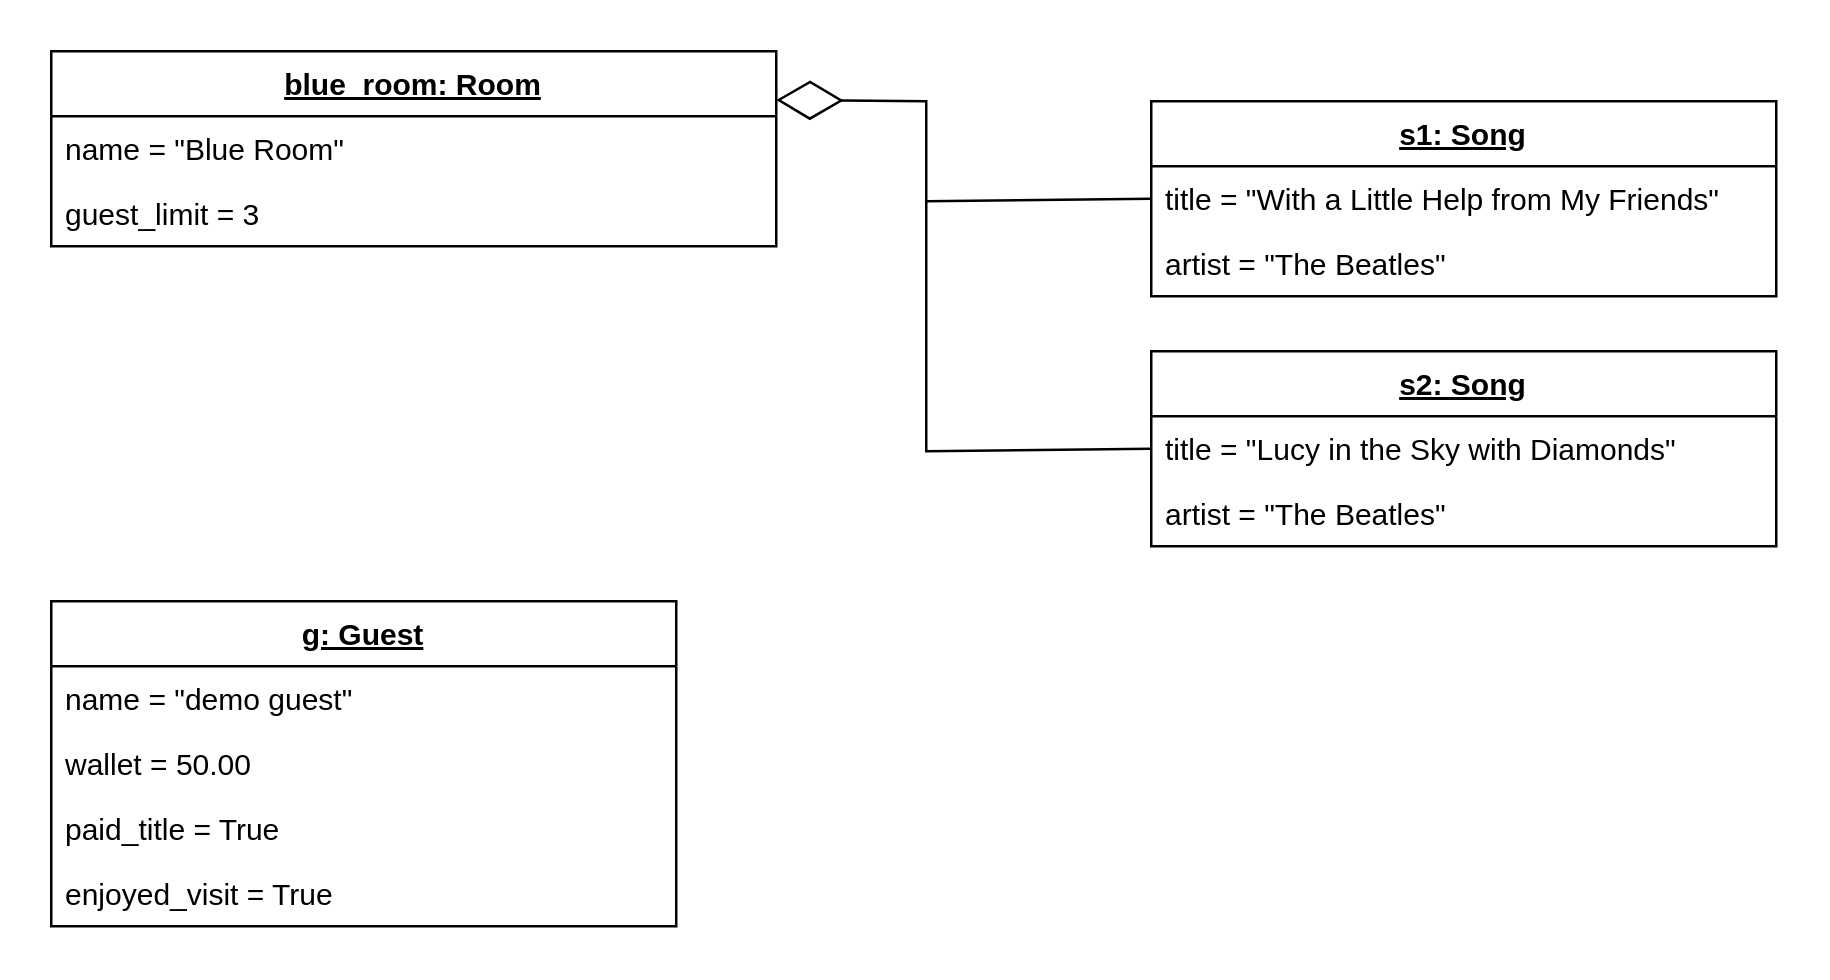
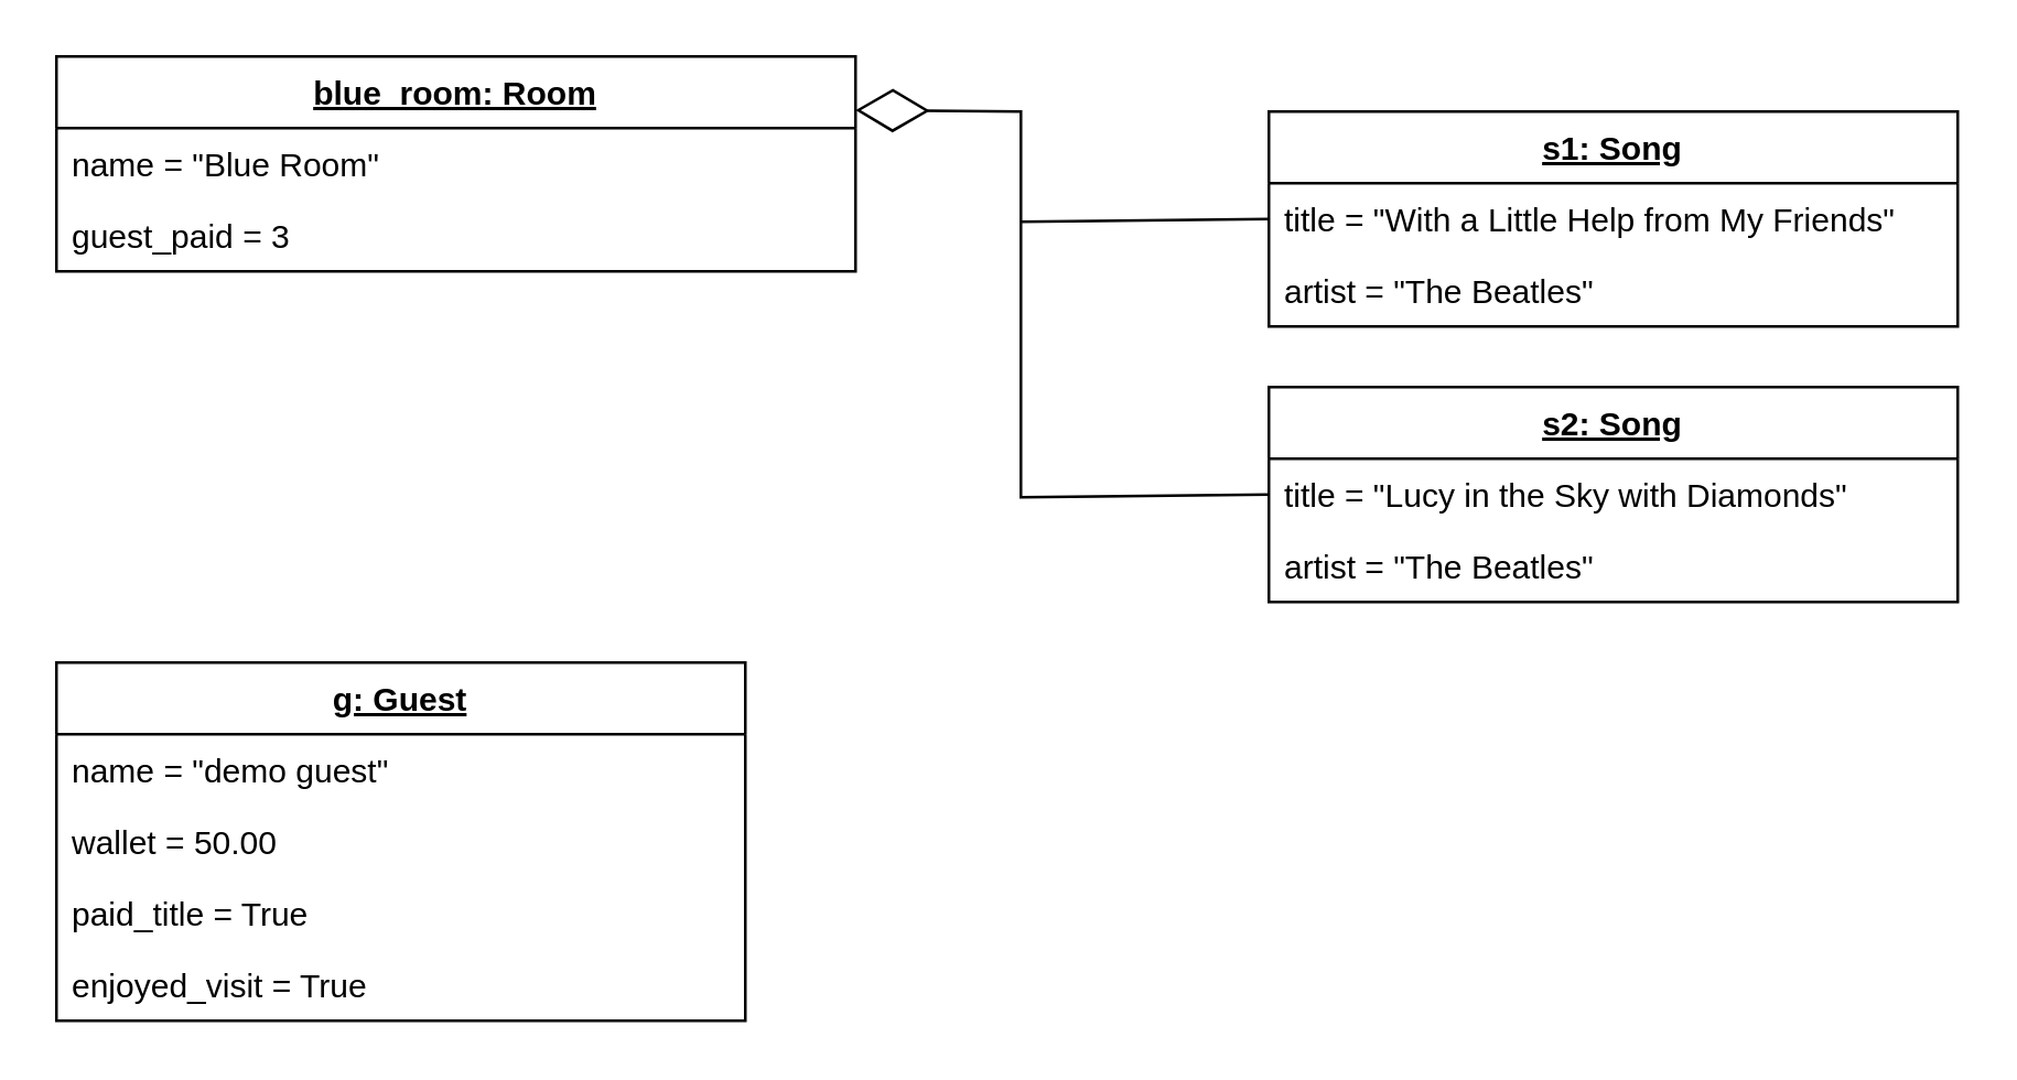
  <mxCell id="0" />
  <mxCell id="1" parent="0" />
  <mxCell id="2" value="blue_room: Room" style="swimlane;fontStyle=5;align=center;verticalAlign=top;childLayout=stackLayout;horizontal=1;startSize=26;horizontalStack=0;resizeParent=1;resizeParentMax=0;resizeLast=0;collapsible=1;marginBottom=0;" parent="1" vertex="1"><mxGeometry x="20" y="20" width="290" height="78" as="geometry" /></mxCell>
  <mxCell id="3" value="name = &quot;Blue Room&quot;" style="text;strokeColor=none;fillColor=none;align=left;verticalAlign=top;spacingLeft=4;spacingRight=4;overflow=hidden;rotatable=0;points=[[0,0.5],[1,0.5]];portConstraint=eastwest;" parent="2" vertex="1"><mxGeometry y="26" width="290" height="26" as="geometry" /></mxCell>
- <mxCell id="4" value="guest_limit = 3" style="text;strokeColor=none;fillColor=none;align=left;verticalAlign=top;spacingLeft=4;spacingRight=4;overflow=hidden;rotatable=0;points=[[0,0.5],[1,0.5]];portConstraint=eastwest;" parent="2" vertex="1"><mxGeometry y="52" width="290" height="26" as="geometry" /></mxCell>
+ <mxCell id="4" value="guest_paid = 3" style="text;strokeColor=none;fillColor=none;align=left;verticalAlign=top;spacingLeft=4;spacingRight=4;overflow=hidden;rotatable=0;points=[[0,0.5],[1,0.5]];portConstraint=eastwest;" parent="2" vertex="1"><mxGeometry y="52" width="290" height="26" as="geometry" /></mxCell>
  <mxCell id="5" value="s1: Song" style="swimlane;fontStyle=5;align=center;verticalAlign=top;childLayout=stackLayout;horizontal=1;startSize=26;horizontalStack=0;resizeParent=1;resizeParentMax=0;resizeLast=0;collapsible=1;marginBottom=0;" parent="1" vertex="1"><mxGeometry x="460" y="40" width="250" height="78" as="geometry" /></mxCell>
  <mxCell id="6" value="title = &quot;With a Little Help from My Friends&quot;" style="text;strokeColor=none;fillColor=none;align=left;verticalAlign=top;spacingLeft=4;spacingRight=4;overflow=hidden;rotatable=0;points=[[0,0.5],[1,0.5]];portConstraint=eastwest;" parent="5" vertex="1"><mxGeometry y="26" width="250" height="26" as="geometry" /></mxCell>
  <mxCell id="7" value="artist = &quot;The Beatles&quot;" style="text;strokeColor=none;fillColor=none;align=left;verticalAlign=top;spacingLeft=4;spacingRight=4;overflow=hidden;rotatable=0;points=[[0,0.5],[1,0.5]];portConstraint=eastwest;" parent="5" vertex="1"><mxGeometry y="52" width="250" height="26" as="geometry" /></mxCell>
  <mxCell id="8" value="g: Guest" style="swimlane;fontStyle=5;align=center;verticalAlign=top;childLayout=stackLayout;horizontal=1;startSize=26;horizontalStack=0;resizeParent=1;resizeParentMax=0;resizeLast=0;collapsible=1;marginBottom=0;" parent="1" vertex="1"><mxGeometry x="20" y="240" width="250" height="130" as="geometry"><mxRectangle x="480" y="240" width="70" height="30" as="alternateBounds" /></mxGeometry></mxCell>
  <mxCell id="9" value="name = &quot;demo guest&quot;" style="text;strokeColor=none;fillColor=none;align=left;verticalAlign=top;spacingLeft=4;spacingRight=4;overflow=hidden;rotatable=0;points=[[0,0.5],[1,0.5]];portConstraint=eastwest;" parent="8" vertex="1"><mxGeometry y="26" width="250" height="26" as="geometry" /></mxCell>
  <mxCell id="10" value="wallet = 50.00" style="text;strokeColor=none;fillColor=none;align=left;verticalAlign=top;spacingLeft=4;spacingRight=4;overflow=hidden;rotatable=0;points=[[0,0.5],[1,0.5]];portConstraint=eastwest;" parent="8" vertex="1"><mxGeometry y="52" width="250" height="26" as="geometry" /></mxCell>
  <mxCell id="11" value="paid_title = True" style="text;strokeColor=none;fillColor=none;align=left;verticalAlign=top;spacingLeft=4;spacingRight=4;overflow=hidden;rotatable=0;points=[[0,0.5],[1,0.5]];portConstraint=eastwest;" parent="8" vertex="1"><mxGeometry y="78" width="250" height="26" as="geometry" /></mxCell>
  <mxCell id="12" value="enjoyed_visit = True" style="text;strokeColor=none;fillColor=none;align=left;verticalAlign=top;spacingLeft=4;spacingRight=4;overflow=hidden;rotatable=0;points=[[0,0.5],[1,0.5]];portConstraint=eastwest;" parent="8" vertex="1"><mxGeometry y="104" width="250" height="26" as="geometry" /></mxCell>
  <mxCell id="13" value="" style="endArrow=diamondThin;endFill=0;endSize=24;html=1;rounded=0;entryX=1;entryY=0.25;entryDx=0;entryDy=0;exitX=0;exitY=0.5;exitDx=0;exitDy=0;" parent="1" source="6" target="2" edge="1"><mxGeometry width="160" relative="1" as="geometry"><mxPoint x="622.5" y="489" as="sourcePoint" /><mxPoint x="310" y="111" as="targetPoint" /><Array as="points"><mxPoint x="370" y="80" /><mxPoint x="370" y="40" /></Array></mxGeometry></mxCell>
  <mxCell id="14" value="s2: Song" style="swimlane;fontStyle=5;align=center;verticalAlign=top;childLayout=stackLayout;horizontal=1;startSize=26;horizontalStack=0;resizeParent=1;resizeParentMax=0;resizeLast=0;collapsible=1;marginBottom=0;" vertex="1" parent="1"><mxGeometry x="460" y="140" width="250" height="78" as="geometry" /></mxCell>
  <mxCell id="15" value="title = &quot;Lucy in the Sky with Diamonds&quot;" style="text;strokeColor=none;fillColor=none;align=left;verticalAlign=top;spacingLeft=4;spacingRight=4;overflow=hidden;rotatable=0;points=[[0,0.5],[1,0.5]];portConstraint=eastwest;" vertex="1" parent="14"><mxGeometry y="26" width="250" height="26" as="geometry" /></mxCell>
  <mxCell id="16" value="artist = &quot;The Beatles&quot;" style="text;strokeColor=none;fillColor=none;align=left;verticalAlign=top;spacingLeft=4;spacingRight=4;overflow=hidden;rotatable=0;points=[[0,0.5],[1,0.5]];portConstraint=eastwest;" vertex="1" parent="14"><mxGeometry y="52" width="250" height="26" as="geometry" /></mxCell>
  <mxCell id="17" value="" style="endArrow=none;html=1;rounded=0;exitX=0;exitY=0.5;exitDx=0;exitDy=0;" edge="1" parent="1" source="15"><mxGeometry width="50" height="50" relative="1" as="geometry"><mxPoint x="370" y="180" as="sourcePoint" /><mxPoint x="370" y="80" as="targetPoint" /><Array as="points"><mxPoint x="370" y="180" /></Array></mxGeometry></mxCell>
